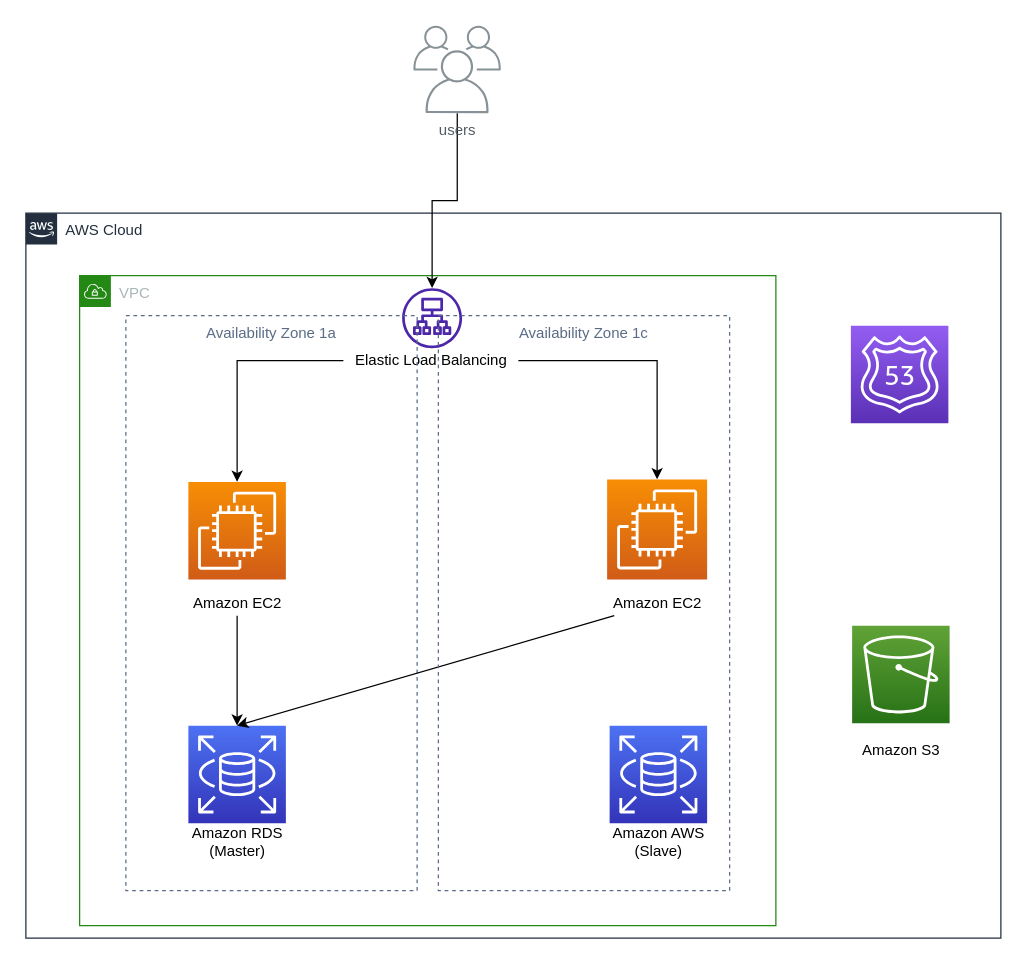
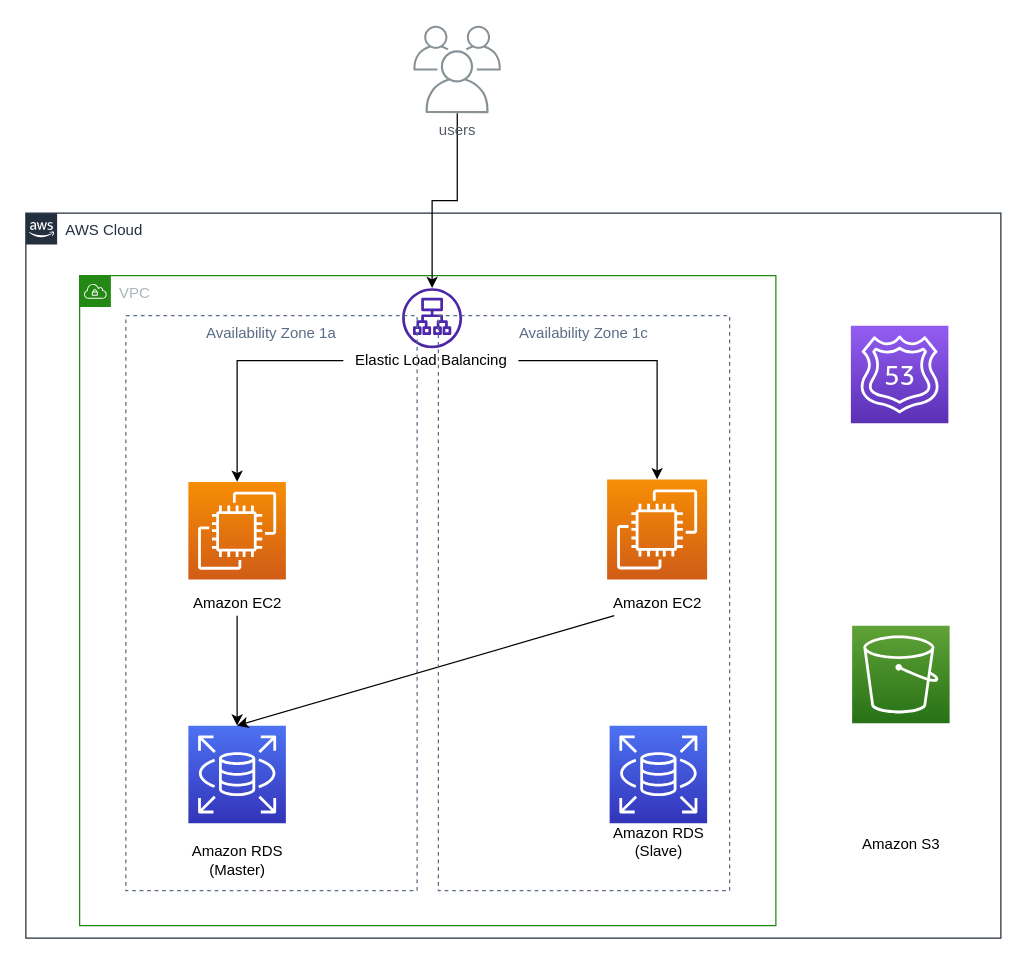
  <mxCell id="0" />
  <mxCell id="1" parent="0" />
  <mxCell id="2" value="AWS Cloud" style="points=[[0,0],[0.25,0],[0.5,0],[0.75,0],[1,0],[1,0.25],[1,0.5],[1,0.75],[1,1],[0.75,1],[0.5,1],[0.25,1],[0,1],[0,0.75],[0,0.5],[0,0.25]];outlineConnect=0;gradientColor=none;html=1;whiteSpace=wrap;fontSize=12;fontStyle=0;shape=mxgraph.aws4.group;grIcon=mxgraph.aws4.group_aws_cloud_alt;strokeColor=#232F3E;fillColor=none;verticalAlign=top;align=left;spacingLeft=30;fontColor=#232F3E;dashed=0;labelBackgroundColor=#ffffff;container=1;pointerEvents=0;collapsible=0;recursiveResize=0;" parent="1" vertex="1"><mxGeometry x="20" y="170" width="780" height="580" as="geometry" /></mxCell>
  <mxCell id="3" value="VPC" style="points=[[0,0],[0.25,0],[0.5,0],[0.75,0],[1,0],[1,0.25],[1,0.5],[1,0.75],[1,1],[0.75,1],[0.5,1],[0.25,1],[0,1],[0,0.75],[0,0.5],[0,0.25]];outlineConnect=0;gradientColor=none;html=1;whiteSpace=wrap;fontSize=12;fontStyle=0;container=1;pointerEvents=0;collapsible=0;recursiveResize=0;shape=mxgraph.aws4.group;grIcon=mxgraph.aws4.group_vpc;strokeColor=#248814;fillColor=none;verticalAlign=top;align=left;spacingLeft=30;fontColor=#AAB7B8;dashed=0;" vertex="1" parent="2"><mxGeometry x="43" y="50" width="557" height="520" as="geometry" /></mxCell>
  <mxCell id="4" value="" style="sketch=0;points=[[0,0,0],[0.25,0,0],[0.5,0,0],[0.75,0,0],[1,0,0],[0,1,0],[0.25,1,0],[0.5,1,0],[0.75,1,0],[1,1,0],[0,0.25,0],[0,0.5,0],[0,0.75,0],[1,0.25,0],[1,0.5,0],[1,0.75,0]];outlineConnect=0;fontColor=#232F3E;gradientColor=#F78E04;gradientDirection=north;fillColor=#D05C17;strokeColor=#ffffff;dashed=0;verticalLabelPosition=bottom;verticalAlign=top;align=center;html=1;fontSize=12;fontStyle=0;aspect=fixed;shape=mxgraph.aws4.resourceIcon;resIcon=mxgraph.aws4.ec2;" vertex="1" parent="3"><mxGeometry x="87" y="165" width="78" height="78" as="geometry" /></mxCell>
  <mxCell id="5" value="" style="sketch=0;points=[[0,0,0],[0.25,0,0],[0.5,0,0],[0.75,0,0],[1,0,0],[0,1,0],[0.25,1,0],[0.5,1,0],[0.75,1,0],[1,1,0],[0,0.25,0],[0,0.5,0],[0,0.75,0],[1,0.25,0],[1,0.5,0],[1,0.75,0]];outlineConnect=0;fontColor=#232F3E;gradientColor=#F78E04;gradientDirection=north;fillColor=#D05C17;strokeColor=#ffffff;dashed=0;verticalLabelPosition=bottom;verticalAlign=top;align=center;html=1;fontSize=12;fontStyle=0;aspect=fixed;shape=mxgraph.aws4.resourceIcon;resIcon=mxgraph.aws4.ec2;" vertex="1" parent="3"><mxGeometry x="422" y="163" width="80" height="80" as="geometry" /></mxCell>
  <mxCell id="6" value="" style="sketch=0;outlineConnect=0;fontColor=#232F3E;gradientColor=none;fillColor=#4D27AA;strokeColor=none;dashed=0;verticalLabelPosition=bottom;verticalAlign=top;align=center;html=1;fontSize=12;fontStyle=0;aspect=fixed;pointerEvents=1;shape=mxgraph.aws4.application_load_balancer;" vertex="1" parent="3"><mxGeometry x="258" y="10" width="48" height="48" as="geometry" /></mxCell>
  <mxCell id="7" value="Elastic Load Balancing" style="text;html=1;align=center;verticalAlign=middle;resizable=0;points=[];autosize=1;strokeColor=none;fillColor=none;" vertex="1" parent="3"><mxGeometry x="211" y="58" width="140" height="20" as="geometry" /></mxCell>
  <mxCell id="8" style="edgeStyle=orthogonalEdgeStyle;rounded=0;orthogonalLoop=1;jettySize=auto;html=1;" edge="1" parent="3" source="7" target="5"><mxGeometry relative="1" as="geometry" /></mxCell>
  <mxCell id="9" style="edgeStyle=orthogonalEdgeStyle;rounded=0;orthogonalLoop=1;jettySize=auto;html=1;" edge="1" parent="3" source="7" target="4"><mxGeometry relative="1" as="geometry" /></mxCell>
  <mxCell id="10" value="" style="rounded=0;orthogonalLoop=1;jettySize=auto;html=1;entryX=0.5;entryY=0;entryDx=0;entryDy=0;entryPerimeter=0;" edge="1" parent="3" source="11" target="13"><mxGeometry relative="1" as="geometry"><mxPoint x="126" y="350" as="targetPoint" /></mxGeometry></mxCell>
  <mxCell id="11" value="Amazon EC2" style="text;html=1;align=center;verticalAlign=middle;resizable=0;points=[];autosize=1;strokeColor=none;fillColor=none;" vertex="1" parent="3"><mxGeometry x="81" y="252" width="90" height="20" as="geometry" /></mxCell>
  <mxCell id="12" value="Amazon EC2" style="text;html=1;align=center;verticalAlign=middle;resizable=0;points=[];autosize=1;strokeColor=none;fillColor=none;" vertex="1" parent="3"><mxGeometry x="417" y="252" width="90" height="20" as="geometry" /></mxCell>
  <mxCell id="13" value="" style="sketch=0;points=[[0,0,0],[0.25,0,0],[0.5,0,0],[0.75,0,0],[1,0,0],[0,1,0],[0.25,1,0],[0.5,1,0],[0.75,1,0],[1,1,0],[0,0.25,0],[0,0.5,0],[0,0.75,0],[1,0.25,0],[1,0.5,0],[1,0.75,0]];outlineConnect=0;fontColor=#232F3E;gradientColor=#4D72F3;gradientDirection=north;fillColor=#3334B9;strokeColor=#ffffff;dashed=0;verticalLabelPosition=bottom;verticalAlign=top;align=center;html=1;fontSize=12;fontStyle=0;aspect=fixed;shape=mxgraph.aws4.resourceIcon;resIcon=mxgraph.aws4.rds;" vertex="1" parent="3"><mxGeometry x="87" y="360" width="78" height="78" as="geometry" /></mxCell>
  <mxCell id="14" value="" style="sketch=0;points=[[0,0,0],[0.25,0,0],[0.5,0,0],[0.75,0,0],[1,0,0],[0,1,0],[0.25,1,0],[0.5,1,0],[0.75,1,0],[1,1,0],[0,0.25,0],[0,0.5,0],[0,0.75,0],[1,0.25,0],[1,0.5,0],[1,0.75,0]];outlineConnect=0;fontColor=#232F3E;gradientColor=#4D72F3;gradientDirection=north;fillColor=#3334B9;strokeColor=#ffffff;dashed=0;verticalLabelPosition=bottom;verticalAlign=top;align=center;html=1;fontSize=12;fontStyle=0;aspect=fixed;shape=mxgraph.aws4.resourceIcon;resIcon=mxgraph.aws4.rds;" vertex="1" parent="3"><mxGeometry x="424" y="360" width="78" height="78" as="geometry" /></mxCell>
- <mxCell id="15" value="Amazon RDS&lt;br&gt;(Master)" style="text;html=1;align=center;verticalAlign=middle;resizable=0;points=[];autosize=1;strokeColor=none;fillColor=none;" vertex="1" parent="3"><mxGeometry x="81" y="438" width="90" height="30" as="geometry" /></mxCell>
+ <mxCell id="15" value="Amazon RDS&lt;br&gt;(Master)" style="text;html=1;align=center;verticalAlign=middle;resizable=0;points=[];autosize=1;strokeColor=none;fillColor=none;" vertex="1" parent="3"><mxGeometry x="81" y="453" width="90" height="30" as="geometry" /></mxCell>
  <mxCell id="16" value="Availability Zone 1a" style="fillColor=none;strokeColor=#5A6C86;dashed=1;verticalAlign=top;fontStyle=0;fontColor=#5A6C86;" vertex="1" parent="3"><mxGeometry x="37" y="32" width="233" height="460" as="geometry" /></mxCell>
- <mxCell id="17" value="Amazon AWS&lt;br&gt;(Slave)" style="text;html=1;align=center;verticalAlign=middle;resizable=0;points=[];autosize=1;strokeColor=none;fillColor=none;" vertex="1" parent="3"><mxGeometry x="418" y="438" width="90" height="30" as="geometry" /></mxCell>
+ <mxCell id="17" value="Amazon RDS&lt;br&gt;(Slave)" style="text;html=1;align=center;verticalAlign=middle;resizable=0;points=[];autosize=1;strokeColor=none;fillColor=none;" vertex="1" parent="3"><mxGeometry x="418" y="438" width="90" height="30" as="geometry" /></mxCell>
  <mxCell id="18" style="edgeStyle=none;rounded=0;orthogonalLoop=1;jettySize=auto;html=1;entryX=0.5;entryY=0;entryDx=0;entryDy=0;entryPerimeter=0;" edge="1" parent="3" source="12" target="13"><mxGeometry relative="1" as="geometry"><mxPoint x="127" y="350" as="targetPoint" /></mxGeometry></mxCell>
  <mxCell id="19" value="Availability Zone 1c" style="fillColor=none;strokeColor=#5A6C86;dashed=1;verticalAlign=top;fontStyle=0;fontColor=#5A6C86;" vertex="1" parent="3"><mxGeometry x="287" y="32" width="233" height="460" as="geometry" /></mxCell>
  <mxCell id="20" value="" style="sketch=0;points=[[0,0,0],[0.25,0,0],[0.5,0,0],[0.75,0,0],[1,0,0],[0,1,0],[0.25,1,0],[0.5,1,0],[0.75,1,0],[1,1,0],[0,0.25,0],[0,0.5,0],[0,0.75,0],[1,0.25,0],[1,0.5,0],[1,0.75,0]];outlineConnect=0;fontColor=#232F3E;gradientColor=#945DF2;gradientDirection=north;fillColor=#5A30B5;strokeColor=#ffffff;dashed=0;verticalLabelPosition=bottom;verticalAlign=top;align=center;html=1;fontSize=12;fontStyle=0;aspect=fixed;shape=mxgraph.aws4.resourceIcon;resIcon=mxgraph.aws4.route_53;" vertex="1" parent="2"><mxGeometry x="660" y="90" width="78" height="78" as="geometry" /></mxCell>
  <mxCell id="21" style="edgeStyle=none;rounded=0;orthogonalLoop=1;jettySize=auto;html=1;exitX=1;exitY=0.5;exitDx=0;exitDy=0;" edge="1" parent="2" source="3" target="3"><mxGeometry relative="1" as="geometry" /></mxCell>
  <mxCell id="22" value="" style="sketch=0;points=[[0,0,0],[0.25,0,0],[0.5,0,0],[0.75,0,0],[1,0,0],[0,1,0],[0.25,1,0],[0.5,1,0],[0.75,1,0],[1,1,0],[0,0.25,0],[0,0.5,0],[0,0.75,0],[1,0.25,0],[1,0.5,0],[1,0.75,0]];outlineConnect=0;fontColor=#232F3E;gradientColor=#60A337;gradientDirection=north;fillColor=#277116;strokeColor=#ffffff;dashed=0;verticalLabelPosition=bottom;verticalAlign=top;align=center;html=1;fontSize=12;fontStyle=0;aspect=fixed;shape=mxgraph.aws4.resourceIcon;resIcon=mxgraph.aws4.s3;" vertex="1" parent="2"><mxGeometry x="661" y="330" width="78" height="78" as="geometry" /></mxCell>
- <mxCell id="23" value="Amazon S3" style="text;html=1;align=center;verticalAlign=middle;resizable=0;points=[];autosize=1;strokeColor=none;fillColor=none;" vertex="1" parent="2"><mxGeometry x="660" y="420" width="80" height="20" as="geometry" /></mxCell>
+ <mxCell id="23" value="Amazon S3" style="text;html=1;align=center;verticalAlign=middle;resizable=0;points=[];autosize=1;strokeColor=none;fillColor=none;" vertex="1" parent="2"><mxGeometry x="660" y="495" width="80" height="20" as="geometry" /></mxCell>
  <mxCell id="24" style="edgeStyle=orthogonalEdgeStyle;rounded=0;orthogonalLoop=1;jettySize=auto;html=1;" edge="1" parent="1" source="25" target="6"><mxGeometry relative="1" as="geometry" /></mxCell>
  <mxCell id="25" value="users" style="sketch=0;outlineConnect=0;gradientColor=none;fontColor=#545B64;strokeColor=none;fillColor=#879196;dashed=0;verticalLabelPosition=bottom;verticalAlign=top;align=center;html=1;fontSize=12;fontStyle=0;aspect=fixed;shape=mxgraph.aws4.illustration_users;pointerEvents=1" vertex="1" parent="1"><mxGeometry x="330" y="20" width="70" height="70" as="geometry" /></mxCell>
